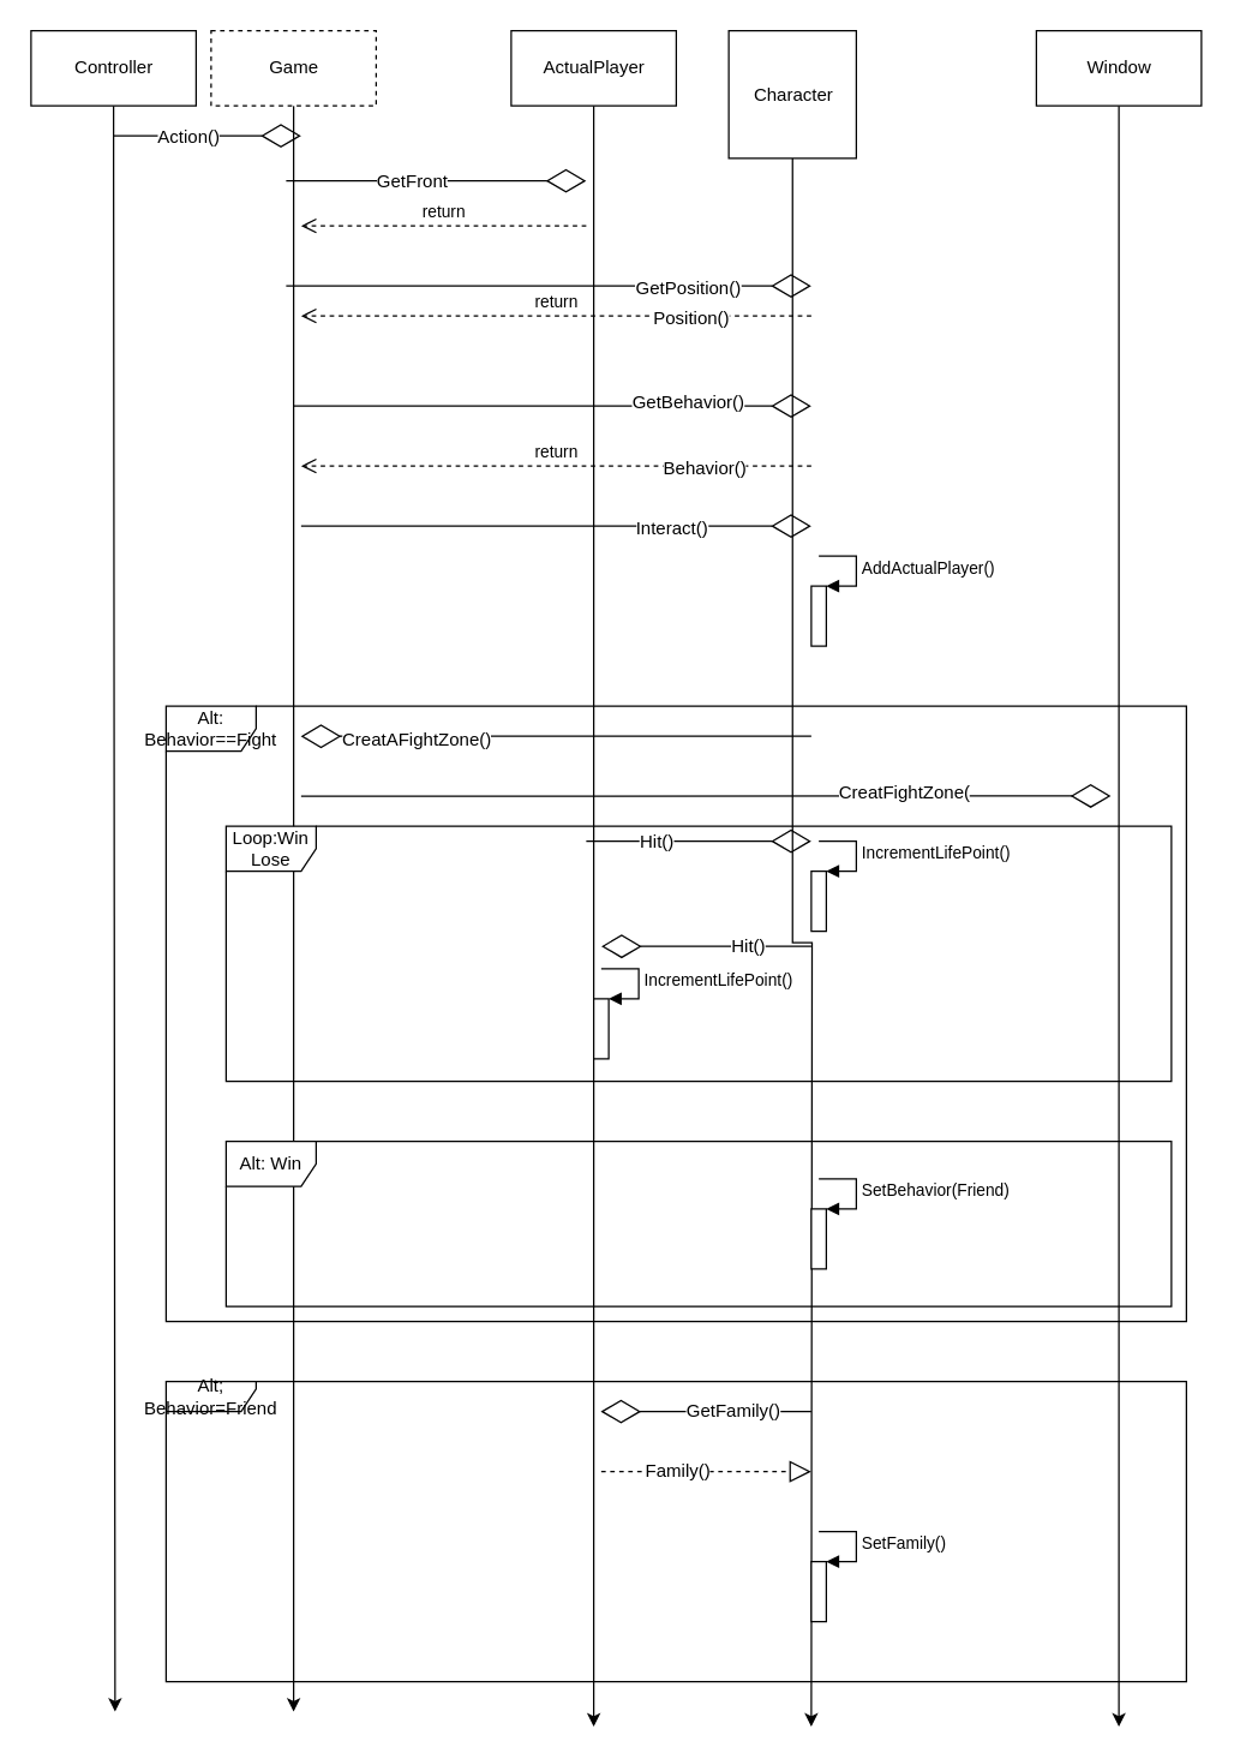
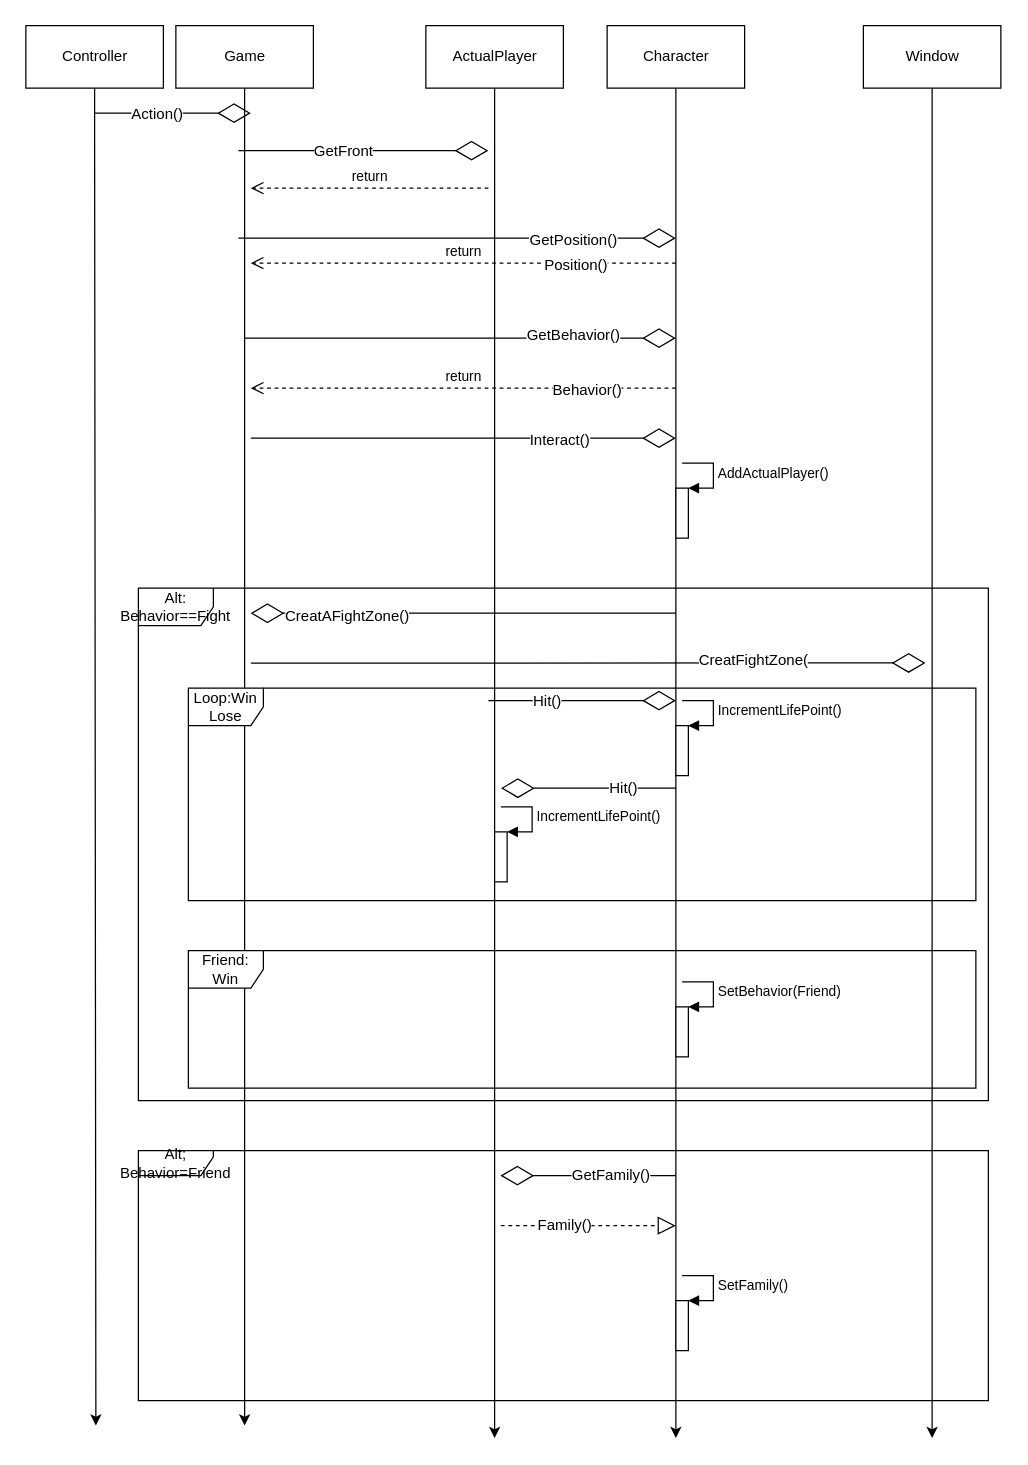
  <mxCell id="0" />
  <mxCell id="1" parent="0" />
  <mxCell id="2" style="edgeStyle=orthogonalEdgeStyle;rounded=0;orthogonalLoop=1;jettySize=auto;html=1;" edge="1" parent="1" source="3"><mxGeometry relative="1" as="geometry"><mxPoint x="76" y="1140" as="targetPoint" /><Array as="points"><mxPoint x="75" y="110" /><mxPoint x="75" y="110" /></Array></mxGeometry></mxCell>
  <mxCell id="3" value="Controller" style="html=1;" vertex="1" parent="1"><mxGeometry y="20" width="110" height="50" as="geometry" x="20" /></mxCell>
  <mxCell id="4" style="edgeStyle=orthogonalEdgeStyle;rounded=0;orthogonalLoop=1;jettySize=auto;html=1;" edge="1" parent="1" source="5"><mxGeometry relative="1" as="geometry"><mxPoint x="195" y="1140" as="targetPoint" /></mxGeometry></mxCell>
- <mxCell id="5" value="Game" style="html=1;dashed=1;" vertex="1" parent="1"><mxGeometry x="140" y="20" width="110" height="50" as="geometry" /></mxCell>
+ <mxCell id="5" value="Game" style="html=1;" vertex="1" parent="1"><mxGeometry x="140" y="20" width="110" height="50" as="geometry" /></mxCell>
  <mxCell id="6" style="edgeStyle=orthogonalEdgeStyle;rounded=0;orthogonalLoop=1;jettySize=auto;html=1;" edge="1" parent="1" source="7"><mxGeometry relative="1" as="geometry"><mxPoint x="395" y="1150" as="targetPoint" /></mxGeometry></mxCell>
  <mxCell id="7" value="ActualPlayer" style="html=1;" vertex="1" parent="1"><mxGeometry x="340" y="20" width="110" height="50" as="geometry" /></mxCell>
  <mxCell id="8" style="edgeStyle=orthogonalEdgeStyle;rounded=0;orthogonalLoop=1;jettySize=auto;html=1;" edge="1" parent="1" source="9"><mxGeometry relative="1" as="geometry"><mxPoint x="540" y="1150" as="targetPoint" /></mxGeometry></mxCell>
- <mxCell id="9" value="Character" style="html=1;" vertex="1" parent="1"><mxGeometry x="485" y="20" width="85" height="85" as="geometry" /></mxCell>
+ <mxCell id="9" value="Character" style="html=1;" vertex="1" parent="1"><mxGeometry x="485" y="20" width="110" height="50" as="geometry" /></mxCell>
  <mxCell id="10" style="edgeStyle=orthogonalEdgeStyle;rounded=0;orthogonalLoop=1;jettySize=auto;html=1;exitX=0.5;exitY=1;exitDx=0;exitDy=0;" edge="1" parent="1" source="11"><mxGeometry relative="1" as="geometry"><mxPoint x="745" y="1150" as="targetPoint" /></mxGeometry></mxCell>
  <mxCell id="11" value="Window" style="html=1;" vertex="1" parent="1"><mxGeometry x="690" y="20" width="110" height="50" as="geometry" /></mxCell>
  <mxCell id="12" value="" style="endArrow=diamondThin;endFill=0;endSize=24;html=1;" edge="1" parent="1"><mxGeometry width="160" relative="1" as="geometry"><mxPoint x="75" y="90" as="sourcePoint" /><mxPoint x="200" y="90" as="targetPoint" /></mxGeometry></mxCell>
  <mxCell id="13" value="Action()" style="text;html=1;resizable=0;points=[];align=center;verticalAlign=middle;labelBackgroundColor=#ffffff;" vertex="1" connectable="0" parent="12"><mxGeometry x="-0.2" relative="1" as="geometry"><mxPoint x="-1" as="offset" /></mxGeometry></mxCell>
  <mxCell id="14" value="" style="endArrow=diamondThin;endFill=0;endSize=24;html=1;" edge="1" parent="1"><mxGeometry width="160" relative="1" as="geometry"><mxPoint x="190" y="120" as="sourcePoint" /><mxPoint x="390" y="120" as="targetPoint" /></mxGeometry></mxCell>
  <mxCell id="15" value="GetFront" style="text;html=1;resizable=0;points=[];align=center;verticalAlign=middle;labelBackgroundColor=#ffffff;" vertex="1" connectable="0" parent="14"><mxGeometry x="-0.168" relative="1" as="geometry"><mxPoint as="offset" /></mxGeometry></mxCell>
  <mxCell id="16" value="return" style="html=1;verticalAlign=bottom;endArrow=open;dashed=1;endSize=8;" edge="1" parent="1"><mxGeometry relative="1" as="geometry"><mxPoint x="390" y="150" as="sourcePoint" /><mxPoint x="200" y="150" as="targetPoint" /></mxGeometry></mxCell>
  <mxCell id="17" value="" style="endArrow=diamondThin;endFill=0;endSize=24;html=1;" edge="1" parent="1"><mxGeometry width="160" relative="1" as="geometry"><mxPoint x="190" y="190" as="sourcePoint" /><mxPoint x="540" y="190" as="targetPoint" /></mxGeometry></mxCell>
  <mxCell id="18" value="GetPosition()" style="text;html=1;resizable=0;points=[];align=center;verticalAlign=middle;labelBackgroundColor=#ffffff;" vertex="1" connectable="0" parent="17"><mxGeometry x="0.527" y="-1" relative="1" as="geometry"><mxPoint as="offset" /></mxGeometry></mxCell>
  <mxCell id="19" value="return" style="html=1;verticalAlign=bottom;endArrow=open;dashed=1;endSize=8;" edge="1" parent="1"><mxGeometry relative="1" as="geometry"><mxPoint x="540" y="210" as="sourcePoint" /><mxPoint x="200" y="210" as="targetPoint" /></mxGeometry></mxCell>
  <mxCell id="20" value="Position()" style="text;html=1;resizable=0;points=[];align=center;verticalAlign=middle;labelBackgroundColor=#ffffff;" vertex="1" connectable="0" parent="19"><mxGeometry x="-0.522" y="1" relative="1" as="geometry"><mxPoint as="offset" /></mxGeometry></mxCell>
  <mxCell id="21" value="" style="endArrow=diamondThin;endFill=0;endSize=24;html=1;" edge="1" parent="1"><mxGeometry width="160" relative="1" as="geometry"><mxPoint x="195" y="270" as="sourcePoint" /><mxPoint x="540" y="270" as="targetPoint" /></mxGeometry></mxCell>
  <mxCell id="22" value="GetBehavior()" style="text;html=1;resizable=0;points=[];align=center;verticalAlign=middle;labelBackgroundColor=#ffffff;" vertex="1" connectable="0" parent="21"><mxGeometry x="0.521" y="3" relative="1" as="geometry"><mxPoint as="offset" /></mxGeometry></mxCell>
  <mxCell id="23" value="return" style="html=1;verticalAlign=bottom;endArrow=open;dashed=1;endSize=8;" edge="1" parent="1"><mxGeometry relative="1" as="geometry"><mxPoint x="540" y="310" as="sourcePoint" /><mxPoint x="200" y="310" as="targetPoint" /></mxGeometry></mxCell>
  <mxCell id="24" value="Behavior()" style="text;html=1;resizable=0;points=[];align=center;verticalAlign=middle;labelBackgroundColor=#ffffff;" vertex="1" connectable="0" parent="23"><mxGeometry x="-0.579" y="1" relative="1" as="geometry"><mxPoint as="offset" /></mxGeometry></mxCell>
  <mxCell id="25" value="Alt: Behavior==Fight" style="shape=umlFrame;whiteSpace=wrap;html=1;" vertex="1" parent="1"><mxGeometry x="110" y="470" width="680" height="410" as="geometry" /></mxCell>
  <mxCell id="26" value="" style="endArrow=diamondThin;endFill=0;endSize=24;html=1;" edge="1" parent="1"><mxGeometry width="160" relative="1" as="geometry"><mxPoint x="200" y="350" as="sourcePoint" /><mxPoint x="540" y="350" as="targetPoint" /></mxGeometry></mxCell>
  <mxCell id="27" value="Interact()" style="text;html=1;resizable=0;points=[];align=center;verticalAlign=middle;labelBackgroundColor=#ffffff;" vertex="1" connectable="0" parent="26"><mxGeometry x="0.449" y="-1" relative="1" as="geometry"><mxPoint as="offset" /></mxGeometry></mxCell>
  <mxCell id="28" value="" style="html=1;points=[];perimeter=orthogonalPerimeter;" vertex="1" parent="1"><mxGeometry x="540" y="390" width="10" height="40" as="geometry" /></mxCell>
  <mxCell id="29" value="AddActualPlayer()" style="edgeStyle=orthogonalEdgeStyle;html=1;align=left;spacingLeft=2;endArrow=block;rounded=0;entryX=1;entryY=0;" edge="1" target="28" parent="1"><mxGeometry relative="1" as="geometry"><mxPoint x="545" y="370" as="sourcePoint" /><Array as="points"><mxPoint x="570" y="370" /></Array></mxGeometry></mxCell>
  <mxCell id="30" value="Loop:Win Lose" style="shape=umlFrame;whiteSpace=wrap;html=1;" vertex="1" parent="1"><mxGeometry x="150" y="550" width="630" height="170" as="geometry" /></mxCell>
- <mxCell id="31" value="Alt: Win" style="shape=umlFrame;whiteSpace=wrap;html=1;" vertex="1" parent="1"><mxGeometry x="150" y="760" width="630" height="110" as="geometry" /></mxCell>
+ <mxCell id="31" value="Friend: Win" style="shape=umlFrame;whiteSpace=wrap;html=1;" vertex="1" parent="1"><mxGeometry x="150" y="760" width="630" height="110" as="geometry" /></mxCell>
  <mxCell id="32" value="Alt; Behavior=Friend" style="shape=umlFrame;whiteSpace=wrap;html=1;width=60;height=20;" vertex="1" parent="1"><mxGeometry x="110" y="920" width="680" height="200" as="geometry" /></mxCell>
  <mxCell id="33" value="" style="endArrow=diamondThin;endFill=0;endSize=24;html=1;" edge="1" parent="1"><mxGeometry width="160" relative="1" as="geometry"><mxPoint x="390" y="560" as="sourcePoint" /><mxPoint x="540" y="560" as="targetPoint" /></mxGeometry></mxCell>
  <mxCell id="34" value="Hit()" style="text;html=1;resizable=0;points=[];align=center;verticalAlign=middle;labelBackgroundColor=#ffffff;" vertex="1" connectable="0" parent="33"><mxGeometry x="-0.388" relative="1" as="geometry"><mxPoint as="offset" /></mxGeometry></mxCell>
  <mxCell id="35" value="" style="html=1;points=[];perimeter=orthogonalPerimeter;" vertex="1" parent="1"><mxGeometry x="540" y="580" width="10" height="40" as="geometry" /></mxCell>
  <mxCell id="36" value="IncrementLifePoint()" style="edgeStyle=orthogonalEdgeStyle;html=1;align=left;spacingLeft=2;endArrow=block;rounded=0;entryX=1;entryY=0;" edge="1" target="35" parent="1"><mxGeometry relative="1" as="geometry"><mxPoint x="545" y="560" as="sourcePoint" /><Array as="points"><mxPoint x="570" y="560" /></Array></mxGeometry></mxCell>
  <mxCell id="37" value="" style="endArrow=diamondThin;endFill=0;endSize=24;html=1;entryX=0.397;entryY=0.471;entryDx=0;entryDy=0;entryPerimeter=0;" edge="1" parent="1" target="30"><mxGeometry width="160" relative="1" as="geometry"><mxPoint x="540" y="630" as="sourcePoint" /><mxPoint x="700" y="630" as="targetPoint" /></mxGeometry></mxCell>
  <mxCell id="38" value="Hit()" style="text;html=1;resizable=0;points=[];align=center;verticalAlign=middle;labelBackgroundColor=#ffffff;" vertex="1" connectable="0" parent="37"><mxGeometry x="-0.394" y="-1" relative="1" as="geometry"><mxPoint as="offset" /></mxGeometry></mxCell>
  <mxCell id="39" value="" style="html=1;points=[];perimeter=orthogonalPerimeter;" vertex="1" parent="1"><mxGeometry x="395" y="665" width="10" height="40" as="geometry" /></mxCell>
  <mxCell id="40" value="IncrementLifePoint()" style="edgeStyle=orthogonalEdgeStyle;html=1;align=left;spacingLeft=2;endArrow=block;rounded=0;entryX=1;entryY=0;" edge="1" target="39" parent="1"><mxGeometry relative="1" as="geometry"><mxPoint x="400" y="645" as="sourcePoint" /><Array as="points"><mxPoint x="425" y="645" /></Array></mxGeometry></mxCell>
  <mxCell id="41" value="" style="html=1;points=[];perimeter=orthogonalPerimeter;" vertex="1" parent="1"><mxGeometry x="540" y="805" width="10" height="40" as="geometry" /></mxCell>
  <mxCell id="42" value="SetBehavior(Friend)" style="edgeStyle=orthogonalEdgeStyle;html=1;align=left;spacingLeft=2;endArrow=block;rounded=0;entryX=1;entryY=0;" edge="1" target="41" parent="1"><mxGeometry relative="1" as="geometry"><mxPoint x="545" y="785" as="sourcePoint" /><Array as="points"><mxPoint x="570" y="785" /></Array></mxGeometry></mxCell>
  <mxCell id="43" value="" style="endArrow=diamondThin;endFill=0;endSize=24;html=1;entryX=0.426;entryY=0.1;entryDx=0;entryDy=0;entryPerimeter=0;" edge="1" parent="1" target="32"><mxGeometry width="160" relative="1" as="geometry"><mxPoint x="540" y="940" as="sourcePoint" /><mxPoint x="700" y="940" as="targetPoint" /></mxGeometry></mxCell>
  <mxCell id="44" value="GetFamily()" style="text;html=1;resizable=0;points=[];align=center;verticalAlign=middle;labelBackgroundColor=#ffffff;" vertex="1" connectable="0" parent="43"><mxGeometry x="-0.24" y="-1" relative="1" as="geometry"><mxPoint as="offset" /></mxGeometry></mxCell>
  <mxCell id="45" value="" style="endArrow=block;dashed=1;endFill=0;endSize=12;html=1;" edge="1" parent="1"><mxGeometry width="160" relative="1" as="geometry"><mxPoint x="400" y="980" as="sourcePoint" /><mxPoint x="540" y="980" as="targetPoint" /></mxGeometry></mxCell>
  <mxCell id="46" value="Family()" style="text;html=1;resizable=0;points=[];align=center;verticalAlign=middle;labelBackgroundColor=#ffffff;" vertex="1" connectable="0" parent="45"><mxGeometry x="-0.283" y="1" relative="1" as="geometry"><mxPoint as="offset" /></mxGeometry></mxCell>
  <mxCell id="47" value="" style="html=1;points=[];perimeter=orthogonalPerimeter;" vertex="1" parent="1"><mxGeometry x="540" y="1040" width="10" height="40" as="geometry" /></mxCell>
  <mxCell id="48" value="SetFamily()" style="edgeStyle=orthogonalEdgeStyle;html=1;align=left;spacingLeft=2;endArrow=block;rounded=0;entryX=1;entryY=0;" edge="1" target="47" parent="1"><mxGeometry relative="1" as="geometry"><mxPoint x="545" y="1020" as="sourcePoint" /><Array as="points"><mxPoint x="570" y="1020" /></Array></mxGeometry></mxCell>
  <mxCell id="49" value="" style="endArrow=diamondThin;endFill=0;endSize=24;html=1;entryX=0.132;entryY=0.049;entryDx=0;entryDy=0;entryPerimeter=0;" edge="1" parent="1" target="25"><mxGeometry width="160" relative="1" as="geometry"><mxPoint x="540" y="490" as="sourcePoint" /><mxPoint x="700" y="490" as="targetPoint" /></mxGeometry></mxCell>
  <mxCell id="50" value="CreatAFightZone()" style="text;html=1;resizable=0;points=[];align=center;verticalAlign=middle;labelBackgroundColor=#ffffff;" vertex="1" connectable="0" parent="49"><mxGeometry x="0.553" y="2" relative="1" as="geometry"><mxPoint as="offset" /></mxGeometry></mxCell>
  <mxCell id="51" value="" style="endArrow=diamondThin;endFill=0;endSize=24;html=1;entryX=0.926;entryY=0.146;entryDx=0;entryDy=0;entryPerimeter=0;" edge="1" parent="1" target="25"><mxGeometry width="160" relative="1" as="geometry"><mxPoint x="200" y="530" as="sourcePoint" /><mxPoint x="360" y="530" as="targetPoint" /></mxGeometry></mxCell>
  <mxCell id="52" value="CreatFightZone(" style="text;html=1;resizable=0;points=[];align=center;verticalAlign=middle;labelBackgroundColor=#ffffff;" vertex="1" connectable="0" parent="51"><mxGeometry x="0.489" y="2" relative="1" as="geometry"><mxPoint as="offset" /></mxGeometry></mxCell>
